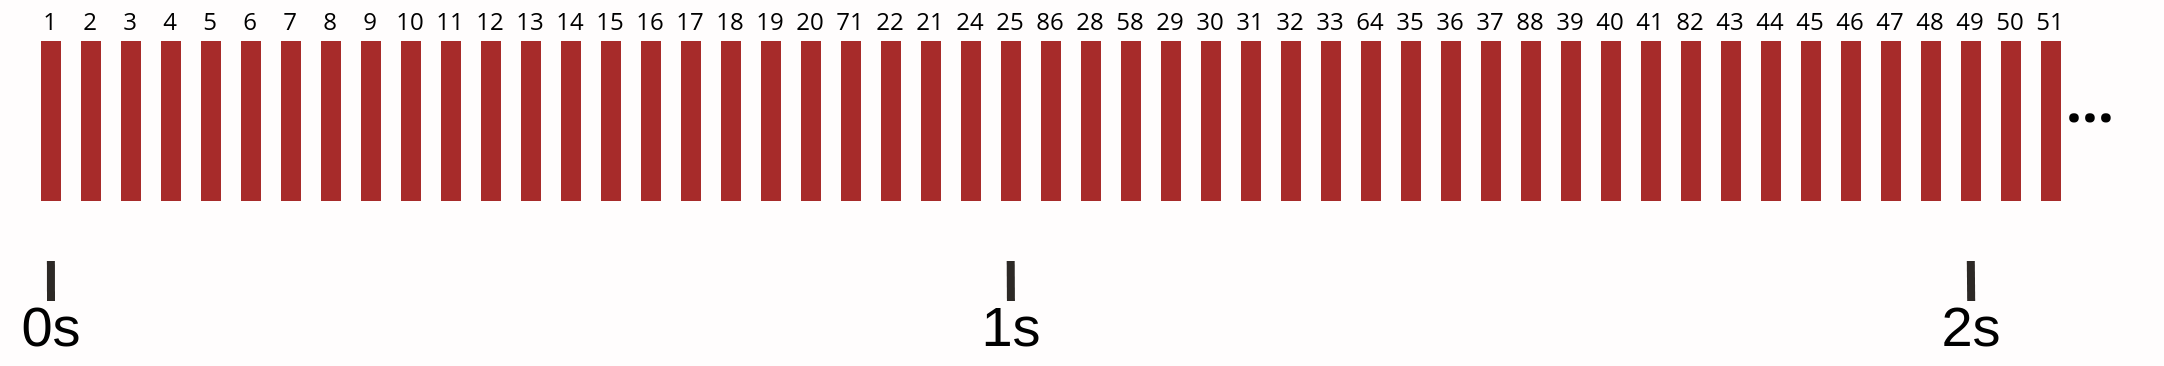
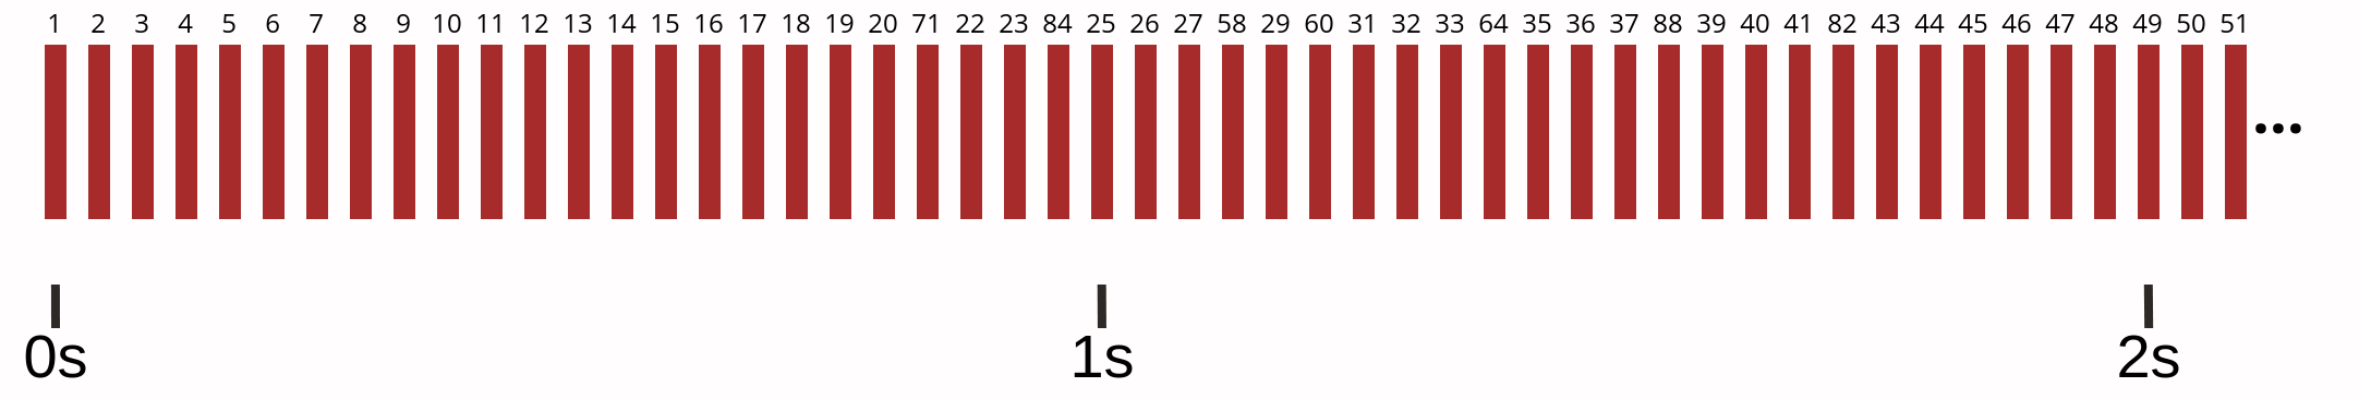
  <mxCell id="0" />
  <mxCell id="1" parent="0" />
  <mxCell id="2" value="1" style="rounded=0;whiteSpace=wrap;html=1;labelPosition=center;verticalLabelPosition=top;align=center;verticalAlign=bottom;fillColor=#A72B2A;strokeColor=none;fontFamily=Open Sans;labelBackgroundColor=none;" parent="1" vertex="1"><mxGeometry x="20" y="20" width="10" height="80" as="geometry" /></mxCell>
  <mxCell id="3" value="2" style="rounded=0;whiteSpace=wrap;html=1;labelPosition=center;verticalLabelPosition=top;align=center;verticalAlign=bottom;strokeColor=none;fillColor=#A72B2A;fontFamily=Open Sans;labelBackgroundColor=none;" parent="1" vertex="1"><mxGeometry x="40" y="20" width="10" height="80" as="geometry" /></mxCell>
  <mxCell id="4" value="3" style="rounded=0;whiteSpace=wrap;html=1;labelPosition=center;verticalLabelPosition=top;align=center;verticalAlign=bottom;strokeColor=none;fillColor=#A72B2A;fontFamily=Open Sans;labelBackgroundColor=none;" parent="1" vertex="1"><mxGeometry x="60" y="20" width="10" height="80" as="geometry" /></mxCell>
  <mxCell id="5" value="4" style="rounded=0;whiteSpace=wrap;html=1;labelPosition=center;verticalLabelPosition=top;align=center;verticalAlign=bottom;strokeColor=none;fillColor=#A72B2A;fontFamily=Open Sans;labelBackgroundColor=none;" parent="1" vertex="1"><mxGeometry x="80" y="20" width="10" height="80" as="geometry" /></mxCell>
  <mxCell id="6" value="5" style="rounded=0;whiteSpace=wrap;html=1;labelPosition=center;verticalLabelPosition=top;align=center;verticalAlign=bottom;strokeColor=none;fillColor=#A72B2A;fontFamily=Open Sans;labelBackgroundColor=none;" parent="1" vertex="1"><mxGeometry x="100" y="20" width="10" height="80" as="geometry" /></mxCell>
  <mxCell id="7" value="6" style="rounded=0;whiteSpace=wrap;html=1;labelPosition=center;verticalLabelPosition=top;align=center;verticalAlign=bottom;strokeColor=none;fillColor=#A72B2A;fontFamily=Open Sans;labelBackgroundColor=none;" parent="1" vertex="1"><mxGeometry x="120" y="20" width="10" height="80" as="geometry" /></mxCell>
  <mxCell id="8" value="7" style="rounded=0;whiteSpace=wrap;html=1;labelPosition=center;verticalLabelPosition=top;align=center;verticalAlign=bottom;strokeColor=none;fillColor=#A72B2A;fontFamily=Open Sans;labelBackgroundColor=none;" parent="1" vertex="1"><mxGeometry x="140" y="20" width="10" height="80" as="geometry" /></mxCell>
  <mxCell id="9" value="8" style="rounded=0;whiteSpace=wrap;html=1;labelPosition=center;verticalLabelPosition=top;align=center;verticalAlign=bottom;strokeColor=none;fillColor=#A72B2A;fontFamily=Open Sans;labelBackgroundColor=none;" parent="1" vertex="1"><mxGeometry x="160" y="20" width="10" height="80" as="geometry" /></mxCell>
  <mxCell id="10" value="9" style="rounded=0;whiteSpace=wrap;html=1;labelPosition=center;verticalLabelPosition=top;align=center;verticalAlign=bottom;strokeColor=none;fillColor=#A72B2A;fontFamily=Open Sans;labelBackgroundColor=none;" parent="1" vertex="1"><mxGeometry x="180" y="20" width="10" height="80" as="geometry" /></mxCell>
  <mxCell id="11" value="10" style="rounded=0;whiteSpace=wrap;html=1;labelPosition=center;verticalLabelPosition=top;align=center;verticalAlign=bottom;strokeColor=none;fillColor=#A72B2A;fontFamily=Open Sans;labelBackgroundColor=none;" parent="1" vertex="1"><mxGeometry x="200" y="20" width="10" height="80" as="geometry" /></mxCell>
  <mxCell id="12" value="11" style="rounded=0;whiteSpace=wrap;html=1;labelPosition=center;verticalLabelPosition=top;align=center;verticalAlign=bottom;strokeColor=none;fillColor=#A72B2A;fontFamily=Open Sans;labelBackgroundColor=none;" parent="1" vertex="1"><mxGeometry x="220" y="20" width="10" height="80" as="geometry" /></mxCell>
  <mxCell id="13" value="12" style="rounded=0;whiteSpace=wrap;html=1;labelPosition=center;verticalLabelPosition=top;align=center;verticalAlign=bottom;strokeColor=none;fillColor=#A72B2A;fontFamily=Open Sans;labelBackgroundColor=none;" parent="1" vertex="1"><mxGeometry x="240" y="20" width="10" height="80" as="geometry" /></mxCell>
  <mxCell id="14" value="13" style="rounded=0;whiteSpace=wrap;html=1;labelPosition=center;verticalLabelPosition=top;align=center;verticalAlign=bottom;strokeColor=none;fillColor=#A72B2A;fontFamily=Open Sans;labelBackgroundColor=none;" parent="1" vertex="1"><mxGeometry x="260" y="20" width="10" height="80" as="geometry" /></mxCell>
  <mxCell id="15" value="14" style="rounded=0;whiteSpace=wrap;html=1;labelPosition=center;verticalLabelPosition=top;align=center;verticalAlign=bottom;strokeColor=none;fillColor=#A72B2A;fontFamily=Open Sans;labelBackgroundColor=none;" parent="1" vertex="1"><mxGeometry x="280" y="20" width="10" height="80" as="geometry" /></mxCell>
  <mxCell id="16" value="15" style="rounded=0;whiteSpace=wrap;html=1;labelPosition=center;verticalLabelPosition=top;align=center;verticalAlign=bottom;strokeColor=none;fillColor=#A72B2A;fontFamily=Open Sans;labelBackgroundColor=none;" parent="1" vertex="1"><mxGeometry x="300" y="20" width="10" height="80" as="geometry" /></mxCell>
  <mxCell id="17" value="16" style="rounded=0;whiteSpace=wrap;html=1;labelPosition=center;verticalLabelPosition=top;align=center;verticalAlign=bottom;strokeColor=none;fillColor=#A72B2A;fontFamily=Open Sans;labelBackgroundColor=none;" parent="1" vertex="1"><mxGeometry x="320" y="20" width="10" height="80" as="geometry" /></mxCell>
  <mxCell id="18" value="17" style="rounded=0;whiteSpace=wrap;html=1;labelPosition=center;verticalLabelPosition=top;align=center;verticalAlign=bottom;strokeColor=none;fillColor=#A72B2A;fontFamily=Open Sans;labelBackgroundColor=none;" parent="1" vertex="1"><mxGeometry x="340" y="20" width="10" height="80" as="geometry" /></mxCell>
  <mxCell id="19" value="18" style="rounded=0;whiteSpace=wrap;html=1;labelPosition=center;verticalLabelPosition=top;align=center;verticalAlign=bottom;strokeColor=none;fillColor=#A72B2A;fontFamily=Open Sans;labelBackgroundColor=none;" parent="1" vertex="1"><mxGeometry x="360" y="20" width="10" height="80" as="geometry" /></mxCell>
  <mxCell id="20" value="19" style="rounded=0;whiteSpace=wrap;html=1;labelPosition=center;verticalLabelPosition=top;align=center;verticalAlign=bottom;strokeColor=none;fillColor=#A72B2A;fontFamily=Open Sans;labelBackgroundColor=none;" parent="1" vertex="1"><mxGeometry x="380" y="20" width="10" height="80" as="geometry" /></mxCell>
  <mxCell id="21" value="20" style="rounded=0;whiteSpace=wrap;html=1;labelPosition=center;verticalLabelPosition=top;align=center;verticalAlign=bottom;strokeColor=none;fillColor=#A72B2A;fontFamily=Open Sans;labelBackgroundColor=none;" parent="1" vertex="1"><mxGeometry x="400" y="20" width="10" height="80" as="geometry" /></mxCell>
  <mxCell id="22" value="71" style="rounded=0;whiteSpace=wrap;html=1;labelPosition=center;verticalLabelPosition=top;align=center;verticalAlign=bottom;strokeColor=none;fillColor=#A72B2A;fontFamily=Open Sans;labelBackgroundColor=none;" parent="1" vertex="1"><mxGeometry x="420" y="20" width="10" height="80" as="geometry" /></mxCell>
  <mxCell id="23" value="22" style="rounded=0;whiteSpace=wrap;html=1;labelPosition=center;verticalLabelPosition=top;align=center;verticalAlign=bottom;strokeColor=none;fillColor=#A72B2A;fontFamily=Open Sans;labelBackgroundColor=none;" parent="1" vertex="1"><mxGeometry x="440" y="20" width="10" height="80" as="geometry" /></mxCell>
- <mxCell id="24" value="21" style="rounded=0;whiteSpace=wrap;html=1;labelPosition=center;verticalLabelPosition=top;align=center;verticalAlign=bottom;strokeColor=none;fillColor=#A72B2A;fontFamily=Open Sans;labelBackgroundColor=none;" parent="1" vertex="1"><mxGeometry x="460" y="20" width="10" height="80" as="geometry" /></mxCell>
- <mxCell id="25" value="24" style="rounded=0;whiteSpace=wrap;html=1;labelPosition=center;verticalLabelPosition=top;align=center;verticalAlign=bottom;strokeColor=none;fillColor=#A72B2A;fontFamily=Open Sans;labelBackgroundColor=none;" parent="1" vertex="1"><mxGeometry x="480" y="20" width="10" height="80" as="geometry" /></mxCell>
+ <mxCell id="24" value="23" style="rounded=0;whiteSpace=wrap;html=1;labelPosition=center;verticalLabelPosition=top;align=center;verticalAlign=bottom;strokeColor=none;fillColor=#A72B2A;fontFamily=Open Sans;labelBackgroundColor=none;" parent="1" vertex="1"><mxGeometry x="460" y="20" width="10" height="80" as="geometry" /></mxCell>
+ <mxCell id="25" value="84" style="rounded=0;whiteSpace=wrap;html=1;labelPosition=center;verticalLabelPosition=top;align=center;verticalAlign=bottom;strokeColor=none;fillColor=#A72B2A;fontFamily=Open Sans;labelBackgroundColor=none;" parent="1" vertex="1"><mxGeometry x="480" y="20" width="10" height="80" as="geometry" /></mxCell>
  <mxCell id="26" value="25" style="rounded=0;whiteSpace=wrap;html=1;labelPosition=center;verticalLabelPosition=top;align=center;verticalAlign=bottom;strokeColor=none;fillColor=#A72B2A;fontFamily=Open Sans;labelBackgroundColor=none;" parent="1" vertex="1"><mxGeometry x="500" y="20" width="10" height="80" as="geometry" /></mxCell>
- <mxCell id="27" value="86" style="rounded=0;whiteSpace=wrap;html=1;labelPosition=center;verticalLabelPosition=top;align=center;verticalAlign=bottom;strokeColor=none;fillColor=#A72B2A;fontFamily=Open Sans;labelBackgroundColor=none;" parent="1" vertex="1"><mxGeometry x="520" y="20" width="10" height="80" as="geometry" /></mxCell>
- <mxCell id="28" value="28" style="rounded=0;whiteSpace=wrap;html=1;labelPosition=center;verticalLabelPosition=top;align=center;verticalAlign=bottom;strokeColor=none;fillColor=#A72B2A;fontFamily=Open Sans;labelBackgroundColor=none;" parent="1" vertex="1"><mxGeometry x="540" y="20" width="10" height="80" as="geometry" /></mxCell>
+ <mxCell id="27" value="26" style="rounded=0;whiteSpace=wrap;html=1;labelPosition=center;verticalLabelPosition=top;align=center;verticalAlign=bottom;strokeColor=none;fillColor=#A72B2A;fontFamily=Open Sans;labelBackgroundColor=none;" parent="1" vertex="1"><mxGeometry x="520" y="20" width="10" height="80" as="geometry" /></mxCell>
+ <mxCell id="28" value="27" style="rounded=0;whiteSpace=wrap;html=1;labelPosition=center;verticalLabelPosition=top;align=center;verticalAlign=bottom;strokeColor=none;fillColor=#A72B2A;fontFamily=Open Sans;labelBackgroundColor=none;" parent="1" vertex="1"><mxGeometry x="540" y="20" width="10" height="80" as="geometry" /></mxCell>
  <mxCell id="29" value="58" style="rounded=0;whiteSpace=wrap;html=1;labelPosition=center;verticalLabelPosition=top;align=center;verticalAlign=bottom;strokeColor=none;fillColor=#A72B2A;fontFamily=Open Sans;labelBackgroundColor=none;" parent="1" vertex="1"><mxGeometry x="560" y="20" width="10" height="80" as="geometry" /></mxCell>
  <mxCell id="30" value="29" style="rounded=0;whiteSpace=wrap;html=1;labelPosition=center;verticalLabelPosition=top;align=center;verticalAlign=bottom;strokeColor=none;fillColor=#A72B2A;fontFamily=Open Sans;labelBackgroundColor=none;" parent="1" vertex="1"><mxGeometry x="580" y="20" width="10" height="80" as="geometry" /></mxCell>
- <mxCell id="31" value="30" style="rounded=0;whiteSpace=wrap;html=1;labelPosition=center;verticalLabelPosition=top;align=center;verticalAlign=bottom;strokeColor=none;fillColor=#A72B2A;fontFamily=Open Sans;labelBackgroundColor=none;" parent="1" vertex="1"><mxGeometry x="600" y="20" width="10" height="80" as="geometry" /></mxCell>
+ <mxCell id="31" value="60" style="rounded=0;whiteSpace=wrap;html=1;labelPosition=center;verticalLabelPosition=top;align=center;verticalAlign=bottom;strokeColor=none;fillColor=#A72B2A;fontFamily=Open Sans;labelBackgroundColor=none;" parent="1" vertex="1"><mxGeometry x="600" y="20" width="10" height="80" as="geometry" /></mxCell>
  <mxCell id="32" value="31" style="rounded=0;whiteSpace=wrap;html=1;labelPosition=center;verticalLabelPosition=top;align=center;verticalAlign=bottom;strokeColor=none;fillColor=#A72B2A;fontFamily=Open Sans;labelBackgroundColor=none;" parent="1" vertex="1"><mxGeometry x="620" y="20" width="10" height="80" as="geometry" /></mxCell>
  <mxCell id="33" value="32" style="rounded=0;whiteSpace=wrap;html=1;labelPosition=center;verticalLabelPosition=top;align=center;verticalAlign=bottom;strokeColor=none;fillColor=#A72B2A;fontFamily=Open Sans;labelBackgroundColor=none;" parent="1" vertex="1"><mxGeometry x="640" y="20" width="10" height="80" as="geometry" /></mxCell>
  <mxCell id="34" value="33" style="rounded=0;whiteSpace=wrap;html=1;labelPosition=center;verticalLabelPosition=top;align=center;verticalAlign=bottom;strokeColor=none;fillColor=#A72B2A;fontFamily=Open Sans;labelBackgroundColor=none;" parent="1" vertex="1"><mxGeometry x="660" y="20" width="10" height="80" as="geometry" /></mxCell>
  <mxCell id="35" value="64" style="rounded=0;whiteSpace=wrap;html=1;labelPosition=center;verticalLabelPosition=top;align=center;verticalAlign=bottom;strokeColor=none;fillColor=#A72B2A;fontFamily=Open Sans;labelBackgroundColor=none;" parent="1" vertex="1"><mxGeometry x="680" y="20" width="10" height="80" as="geometry" /></mxCell>
  <mxCell id="36" value="35" style="rounded=0;whiteSpace=wrap;html=1;labelPosition=center;verticalLabelPosition=top;align=center;verticalAlign=bottom;strokeColor=none;fillColor=#A72B2A;fontFamily=Open Sans;labelBackgroundColor=none;" parent="1" vertex="1"><mxGeometry x="700" y="20" width="10" height="80" as="geometry" /></mxCell>
  <mxCell id="37" value="36" style="rounded=0;whiteSpace=wrap;html=1;labelPosition=center;verticalLabelPosition=top;align=center;verticalAlign=bottom;strokeColor=none;fillColor=#A72B2A;fontFamily=Open Sans;labelBackgroundColor=none;" parent="1" vertex="1"><mxGeometry x="720" y="20" width="10" height="80" as="geometry" /></mxCell>
  <mxCell id="38" value="37" style="rounded=0;whiteSpace=wrap;html=1;labelPosition=center;verticalLabelPosition=top;align=center;verticalAlign=bottom;strokeColor=none;fillColor=#A72B2A;fontFamily=Open Sans;labelBackgroundColor=none;" parent="1" vertex="1"><mxGeometry x="740" y="20" width="10" height="80" as="geometry" /></mxCell>
  <mxCell id="39" value="88" style="rounded=0;whiteSpace=wrap;html=1;labelPosition=center;verticalLabelPosition=top;align=center;verticalAlign=bottom;strokeColor=none;fillColor=#A72B2A;fontFamily=Open Sans;labelBackgroundColor=none;" parent="1" vertex="1"><mxGeometry x="760" y="20" width="10" height="80" as="geometry" /></mxCell>
  <mxCell id="40" value="39" style="rounded=0;whiteSpace=wrap;html=1;labelPosition=center;verticalLabelPosition=top;align=center;verticalAlign=bottom;strokeColor=none;fillColor=#A72B2A;fontFamily=Open Sans;labelBackgroundColor=none;" parent="1" vertex="1"><mxGeometry x="780" y="20" width="10" height="80" as="geometry" /></mxCell>
  <mxCell id="41" value="40" style="rounded=0;whiteSpace=wrap;html=1;labelPosition=center;verticalLabelPosition=top;align=center;verticalAlign=bottom;strokeColor=none;fillColor=#A72B2A;fontFamily=Open Sans;labelBackgroundColor=none;" parent="1" vertex="1"><mxGeometry x="800" y="20" width="10" height="80" as="geometry" /></mxCell>
  <mxCell id="42" value="41" style="rounded=0;whiteSpace=wrap;html=1;labelPosition=center;verticalLabelPosition=top;align=center;verticalAlign=bottom;strokeColor=none;fillColor=#A72B2A;fontFamily=Open Sans;labelBackgroundColor=none;" parent="1" vertex="1"><mxGeometry x="820" y="20" width="10" height="80" as="geometry" /></mxCell>
  <mxCell id="43" value="82" style="rounded=0;whiteSpace=wrap;html=1;labelPosition=center;verticalLabelPosition=top;align=center;verticalAlign=bottom;strokeColor=none;fillColor=#A72B2A;fontFamily=Open Sans;labelBackgroundColor=none;" parent="1" vertex="1"><mxGeometry x="840" y="20" width="10" height="80" as="geometry" /></mxCell>
  <mxCell id="44" value="43" style="rounded=0;whiteSpace=wrap;html=1;labelPosition=center;verticalLabelPosition=top;align=center;verticalAlign=bottom;strokeColor=none;fillColor=#A72B2A;fontFamily=Open Sans;labelBackgroundColor=none;" parent="1" vertex="1"><mxGeometry x="860" y="20" width="10" height="80" as="geometry" /></mxCell>
  <mxCell id="45" value="44" style="rounded=0;whiteSpace=wrap;html=1;labelPosition=center;verticalLabelPosition=top;align=center;verticalAlign=bottom;strokeColor=none;fillColor=#A72B2A;fontFamily=Open Sans;labelBackgroundColor=none;" parent="1" vertex="1"><mxGeometry x="880" y="20" width="10" height="80" as="geometry" /></mxCell>
  <mxCell id="46" value="45" style="rounded=0;whiteSpace=wrap;html=1;labelPosition=center;verticalLabelPosition=top;align=center;verticalAlign=bottom;strokeColor=none;fillColor=#A72B2A;fontFamily=Open Sans;labelBackgroundColor=none;" parent="1" vertex="1"><mxGeometry x="900" y="20" width="10" height="80" as="geometry" /></mxCell>
  <mxCell id="47" value="46" style="rounded=0;whiteSpace=wrap;html=1;labelPosition=center;verticalLabelPosition=top;align=center;verticalAlign=bottom;strokeColor=none;fillColor=#A72B2A;fontFamily=Open Sans;labelBackgroundColor=none;" parent="1" vertex="1"><mxGeometry x="920" y="20" width="10" height="80" as="geometry" /></mxCell>
  <mxCell id="48" value="0s" style="endArrow=none;html=1;fontSize=28;strokeColor=#2D2926;strokeWidth=4;labelPosition=center;verticalLabelPosition=bottom;align=center;verticalAlign=top;labelBackgroundColor=none;" parent="1" edge="1"><mxGeometry width="50" height="50" relative="1" as="geometry"><mxPoint x="25" y="150" as="sourcePoint" /><mxPoint x="24.95" y="130" as="targetPoint" /></mxGeometry></mxCell>
  <mxCell id="49" value="2s" style="endArrow=none;html=1;fontSize=28;strokeColor=#2D2926;strokeWidth=4;verticalAlign=top;labelBackgroundColor=none;" parent="1" edge="1"><mxGeometry width="50" height="50" relative="1" as="geometry"><mxPoint x="985.09" y="150" as="sourcePoint" /><mxPoint x="984.91" y="130" as="targetPoint" /></mxGeometry></mxCell>
  <mxCell id="50" value="1s" style="endArrow=none;html=1;fontSize=28;strokeColor=#2D2926;strokeWidth=4;verticalAlign=top;labelBackgroundColor=none;" parent="1" edge="1"><mxGeometry width="50" height="50" relative="1" as="geometry"><mxPoint x="504.96" y="150" as="sourcePoint" /><mxPoint x="504.85" y="130" as="targetPoint" /></mxGeometry></mxCell>
  <mxCell id="51" value="47" style="rounded=0;whiteSpace=wrap;html=1;labelPosition=center;verticalLabelPosition=top;align=center;verticalAlign=bottom;strokeColor=none;fillColor=#A72B2A;fontFamily=Open Sans;labelBackgroundColor=none;" parent="1" vertex="1"><mxGeometry x="940" y="20" width="10" height="80" as="geometry" /></mxCell>
  <mxCell id="52" value="48" style="rounded=0;whiteSpace=wrap;html=1;labelPosition=center;verticalLabelPosition=top;align=center;verticalAlign=bottom;strokeColor=none;fillColor=#A72B2A;fontFamily=Open Sans;labelBackgroundColor=none;" parent="1" vertex="1"><mxGeometry x="960" y="20" width="10" height="80" as="geometry" /></mxCell>
  <mxCell id="53" value="49" style="rounded=0;whiteSpace=wrap;html=1;labelPosition=center;verticalLabelPosition=top;align=center;verticalAlign=bottom;strokeColor=none;fillColor=#A72B2A;fontFamily=Open Sans;labelBackgroundColor=none;" parent="1" vertex="1"><mxGeometry x="980" y="20" width="10" height="80" as="geometry" /></mxCell>
  <mxCell id="54" value="50" style="rounded=0;whiteSpace=wrap;html=1;labelPosition=center;verticalLabelPosition=top;align=center;verticalAlign=bottom;strokeColor=none;fillColor=#A72B2A;fontFamily=Open Sans;labelBackgroundColor=none;" parent="1" vertex="1"><mxGeometry x="1000" y="20" width="10" height="80" as="geometry" /></mxCell>
  <mxCell id="55" value="51" style="rounded=0;whiteSpace=wrap;html=1;labelPosition=center;verticalLabelPosition=top;align=center;verticalAlign=bottom;strokeColor=none;fillColor=#A72B2A;fontFamily=Open Sans;labelBackgroundColor=none;" parent="1" vertex="1"><mxGeometry x="1020" y="20" width="10" height="80" as="geometry" /></mxCell>
  <mxCell id="56" value="&lt;span style=&quot;font-family: &amp;quot;Open Sans&amp;quot;; font-size: 28px; font-weight: 700; text-align: right;&quot;&gt;…&lt;/span&gt;" style="text;html=1;strokeColor=none;fillColor=none;align=center;verticalAlign=middle;whiteSpace=wrap;rounded=0;labelBackgroundColor=none;" parent="1" vertex="1"><mxGeometry x="1030" y="35" width="30" height="30" as="geometry" /></mxCell>
